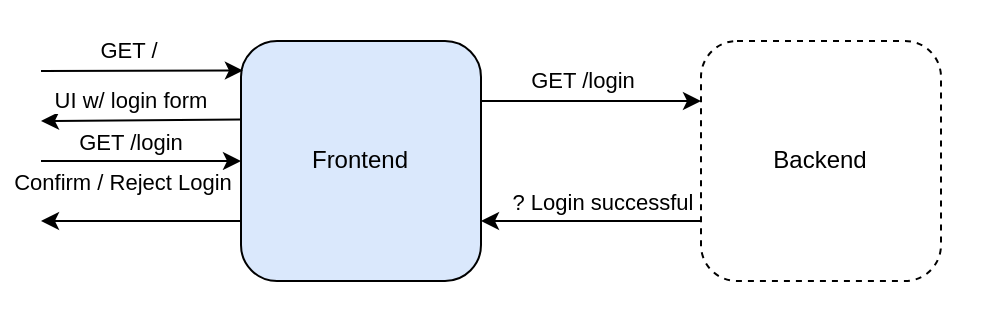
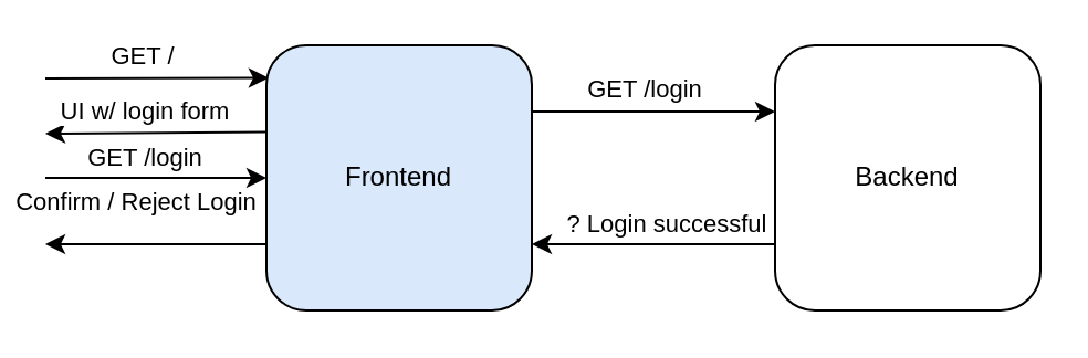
  <mxCell id="0" />
  <mxCell id="1" parent="0" />
  <mxCell id="2" value="Frontend" style="rounded=1;whiteSpace=wrap;html=1;fillColor=#dae8fc;" vertex="1" parent="1"><mxGeometry x="120" y="20" width="120" height="120" as="geometry" /></mxCell>
  <mxCell id="3" value="" style="endArrow=classic;html=1;rounded=0;entryX=0.008;entryY=0.123;entryDx=0;entryDy=0;entryPerimeter=0;" edge="1" parent="1" target="2"><mxGeometry width="50" height="50" relative="1" as="geometry"><mxPoint x="20" y="35" as="sourcePoint" /><mxPoint x="160" y="80" as="targetPoint" /></mxGeometry></mxCell>
  <mxCell id="4" value="GET /" style="edgeLabel;html=1;align=center;verticalAlign=middle;resizable=0;points=[];" vertex="1" connectable="0" parent="3"><mxGeometry x="-0.155" y="-1" relative="1" as="geometry"><mxPoint y="-11" as="offset" /></mxGeometry></mxCell>
  <mxCell id="5" value="" style="endArrow=classic;html=1;rounded=0;exitX=-0.002;exitY=0.327;exitDx=0;exitDy=0;exitPerimeter=0;" edge="1" parent="1" source="2"><mxGeometry width="50" height="50" relative="1" as="geometry"><mxPoint x="120" y="90" as="sourcePoint" /><mxPoint x="20" y="60" as="targetPoint" /></mxGeometry></mxCell>
  <mxCell id="6" value="UI w/ login form" style="edgeLabel;html=1;align=center;verticalAlign=middle;resizable=0;points=[];" vertex="1" connectable="0" parent="5"><mxGeometry x="0.094" relative="1" as="geometry"><mxPoint y="-10" as="offset" /></mxGeometry></mxCell>
  <mxCell id="7" value="" style="endArrow=classic;html=1;rounded=0;entryX=0;entryY=0.5;entryDx=0;entryDy=0;" edge="1" parent="1" target="2"><mxGeometry width="50" height="50" relative="1" as="geometry"><mxPoint x="20" y="80" as="sourcePoint" /><mxPoint x="170" y="40" as="targetPoint" /></mxGeometry></mxCell>
  <mxCell id="8" value="GET /login" style="edgeLabel;html=1;align=center;verticalAlign=middle;resizable=0;points=[];" vertex="1" connectable="0" parent="7"><mxGeometry x="-0.126" y="-1" relative="1" as="geometry"><mxPoint y="-11" as="offset" /></mxGeometry></mxCell>
- <mxCell id="9" value="Backend" style="rounded=1;whiteSpace=wrap;html=1;dashed=1;" vertex="1" parent="1"><mxGeometry x="350" y="20" width="120" height="120" as="geometry" /></mxCell>
+ <mxCell id="9" value="Backend" style="rounded=1;whiteSpace=wrap;html=1;" vertex="1" parent="1"><mxGeometry x="350" y="20" width="120" height="120" as="geometry" /></mxCell>
  <mxCell id="10" value="" style="endArrow=classic;html=1;rounded=0;entryX=0;entryY=0.25;entryDx=0;entryDy=0;exitX=1;exitY=0.25;exitDx=0;exitDy=0;" edge="1" parent="1" source="2" target="9"><mxGeometry width="50" height="50" relative="1" as="geometry"><mxPoint x="240" y="80" as="sourcePoint" /><mxPoint x="340" y="80" as="targetPoint" /></mxGeometry></mxCell>
  <mxCell id="11" value="GET /login" style="edgeLabel;html=1;align=center;verticalAlign=middle;resizable=0;points=[];" vertex="1" connectable="0" parent="10"><mxGeometry x="-0.126" y="-1" relative="1" as="geometry"><mxPoint x="2" y="-11" as="offset" /></mxGeometry></mxCell>
  <mxCell id="12" value="" style="endArrow=classic;html=1;rounded=0;exitX=0;exitY=0.75;exitDx=0;exitDy=0;entryX=1;entryY=0.75;entryDx=0;entryDy=0;" edge="1" parent="1" source="9" target="2"><mxGeometry width="50" height="50" relative="1" as="geometry"><mxPoint x="240" y="70" as="sourcePoint" /><mxPoint x="290" y="20" as="targetPoint" /></mxGeometry></mxCell>
  <mxCell id="13" value="? Login successful" style="edgeLabel;html=1;align=center;verticalAlign=middle;resizable=0;points=[];" vertex="1" connectable="0" parent="12"><mxGeometry x="0.188" relative="1" as="geometry"><mxPoint x="15" y="-10" as="offset" /></mxGeometry></mxCell>
  <mxCell id="14" value="" style="endArrow=classic;html=1;rounded=0;exitX=0;exitY=0.75;exitDx=0;exitDy=0;" edge="1" parent="1" source="2"><mxGeometry width="50" height="50" relative="1" as="geometry"><mxPoint x="120" y="100" as="sourcePoint" /><mxPoint x="20" y="110" as="targetPoint" /></mxGeometry></mxCell>
  <mxCell id="15" value="Confirm / Reject Login" style="edgeLabel;html=1;align=center;verticalAlign=middle;resizable=0;points=[];" vertex="1" connectable="0" parent="14"><mxGeometry x="0.192" y="-1" relative="1" as="geometry"><mxPoint y="-19" as="offset" /></mxGeometry></mxCell>
